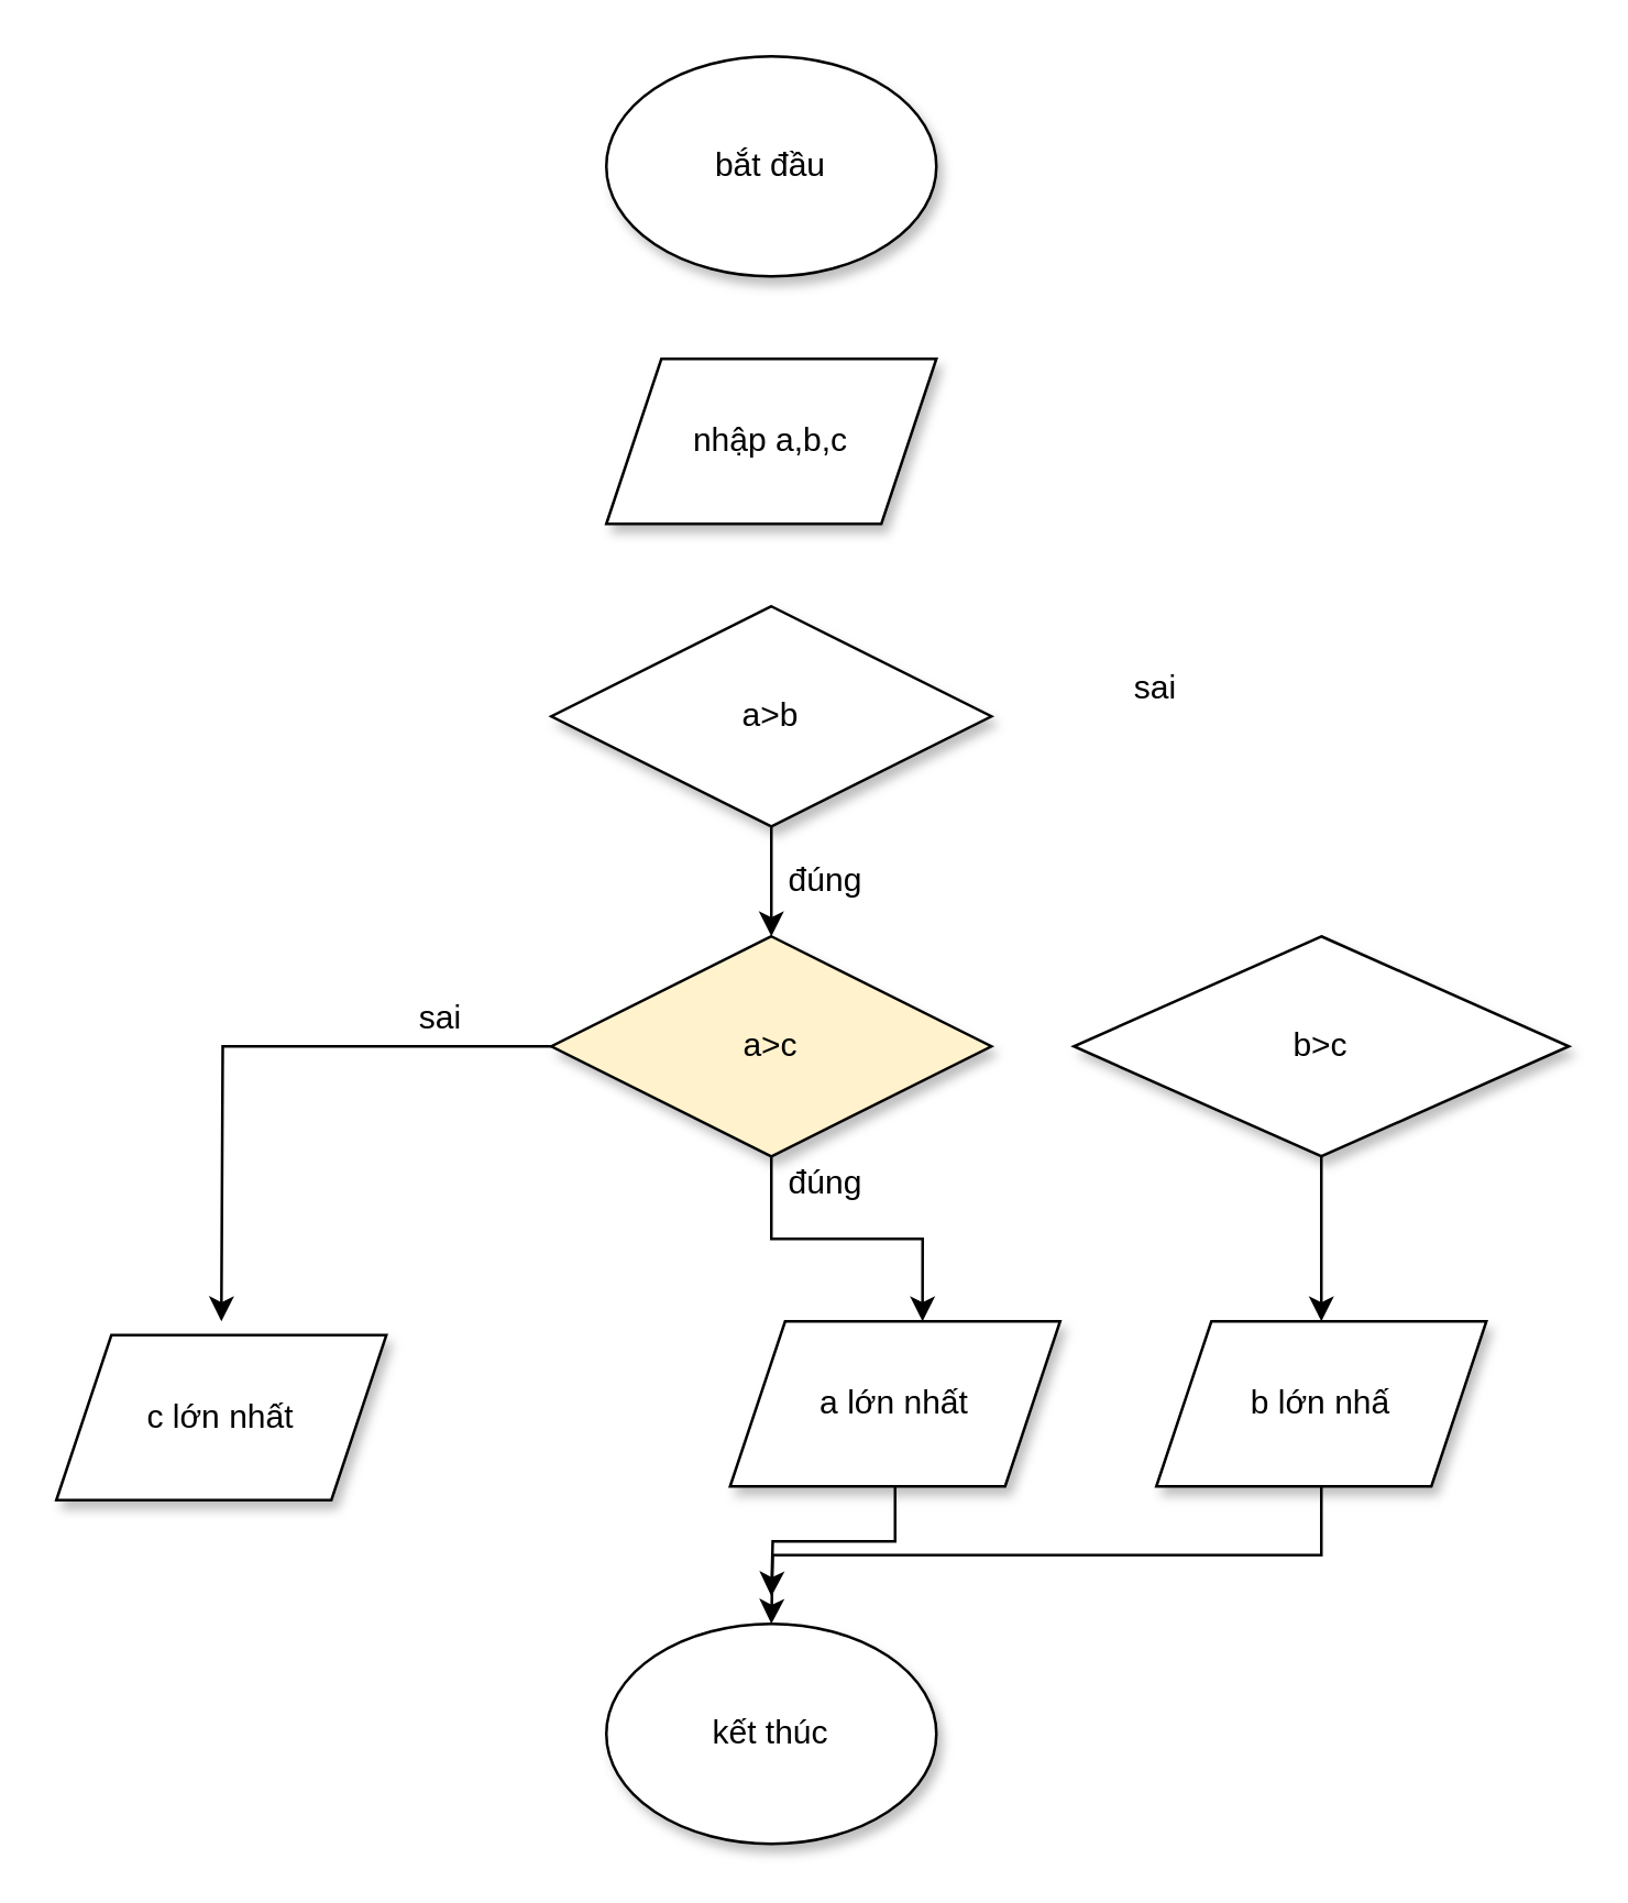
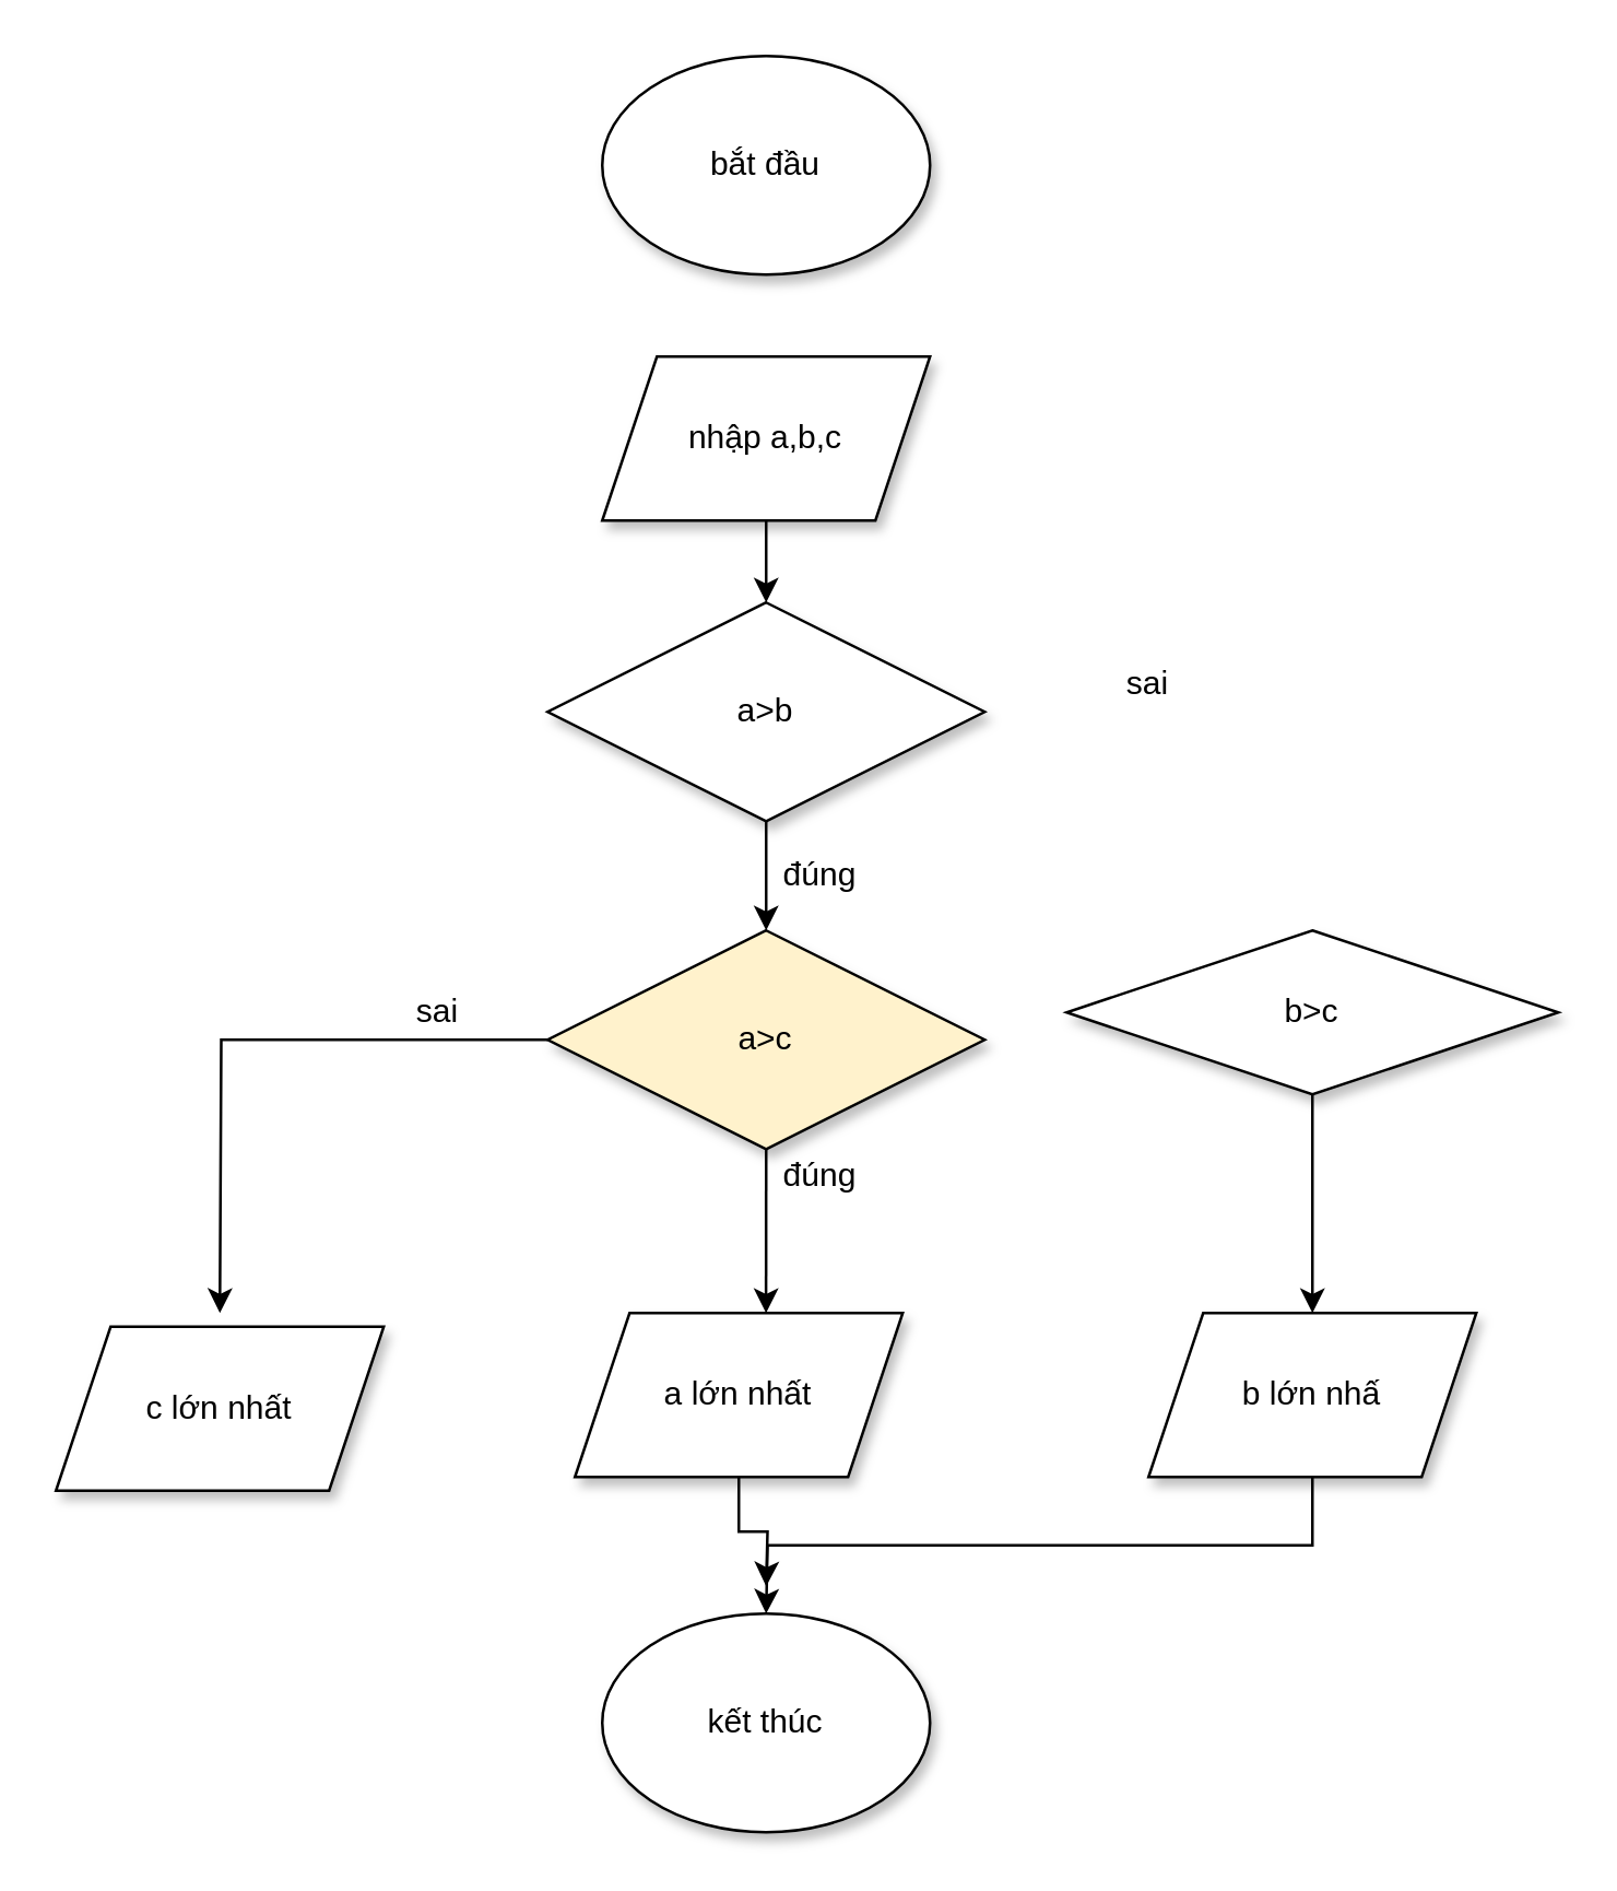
  <mxCell id="0" />
  <mxCell id="1" parent="0" />
  <mxCell id="2" value="bắt đầu" style="ellipse;whiteSpace=wrap;html=1;sketch=0;shadow=1;" vertex="1" parent="1"><mxGeometry x="220" y="20" width="120" height="80" as="geometry" /></mxCell>
+ <mxCell id="3" value="" style="edgeStyle=orthogonalEdgeStyle;rounded=0;orthogonalLoop=1;jettySize=auto;html=1;" edge="1" parent="1" source="4" target="6"><mxGeometry relative="1" as="geometry" /></mxCell>
  <mxCell id="4" value="nhập a,b,c" style="shape=parallelogram;perimeter=parallelogramPerimeter;whiteSpace=wrap;html=1;fixedSize=1;sketch=0;shadow=1;" vertex="1" parent="1"><mxGeometry x="220" y="130" width="120" height="60" as="geometry" /></mxCell>
  <mxCell id="5" style="edgeStyle=orthogonalEdgeStyle;rounded=0;orthogonalLoop=1;jettySize=auto;html=1;" edge="1" parent="1" source="6" target="9"><mxGeometry relative="1" as="geometry" /></mxCell>
  <mxCell id="6" value="a&amp;gt;b" style="rhombus;whiteSpace=wrap;html=1;sketch=0;shadow=1;" vertex="1" parent="1"><mxGeometry x="200" y="220" width="160" height="80" as="geometry" /></mxCell>
  <mxCell id="7" style="edgeStyle=orthogonalEdgeStyle;rounded=0;orthogonalLoop=1;jettySize=auto;html=1;exitX=0.5;exitY=1;exitDx=0;exitDy=0;entryX=0.583;entryY=0;entryDx=0;entryDy=0;entryPerimeter=0;" edge="1" parent="1" source="9" target="11"><mxGeometry relative="1" as="geometry" /></mxCell>
  <mxCell id="8" style="edgeStyle=orthogonalEdgeStyle;rounded=0;orthogonalLoop=1;jettySize=auto;html=1;exitX=0;exitY=0.5;exitDx=0;exitDy=0;" edge="1" parent="1" source="9"><mxGeometry relative="1" as="geometry"><mxPoint x="80" y="480" as="targetPoint" /></mxGeometry></mxCell>
  <mxCell id="9" value="a&amp;gt;c" style="rhombus;whiteSpace=wrap;html=1;sketch=0;shadow=1;fillColor=#fff2cc;" vertex="1" parent="1"><mxGeometry x="200" y="340" width="160" height="80" as="geometry" /></mxCell>
  <mxCell id="10" style="edgeStyle=orthogonalEdgeStyle;rounded=0;orthogonalLoop=1;jettySize=auto;html=1;exitX=0.5;exitY=1;exitDx=0;exitDy=0;" edge="1" parent="1" source="11"><mxGeometry relative="1" as="geometry"><mxPoint x="280" y="580" as="targetPoint" /></mxGeometry></mxCell>
- <mxCell id="11" value="a lớn nhất" style="shape=parallelogram;perimeter=parallelogramPerimeter;whiteSpace=wrap;html=1;fixedSize=1;sketch=0;shadow=1;" vertex="1" parent="1"><mxGeometry x="265" y="480" width="120" height="60" as="geometry" /></mxCell>
+ <mxCell id="11" value="a lớn nhất" style="shape=parallelogram;perimeter=parallelogramPerimeter;whiteSpace=wrap;html=1;fixedSize=1;sketch=0;shadow=1;" vertex="1" parent="1"><mxGeometry x="210" y="480" width="120" height="60" as="geometry" /></mxCell>
  <mxCell id="12" value="kết thúc" style="ellipse;whiteSpace=wrap;html=1;sketch=0;shadow=1;" vertex="1" parent="1"><mxGeometry x="220" y="590" width="120" height="80" as="geometry" /></mxCell>
  <mxCell id="13" style="edgeStyle=orthogonalEdgeStyle;rounded=0;orthogonalLoop=1;jettySize=auto;html=1;entryX=0.5;entryY=0;entryDx=0;entryDy=0;" edge="1" parent="1" source="14" target="16"><mxGeometry relative="1" as="geometry"><mxPoint x="480" y="460" as="targetPoint" /></mxGeometry></mxCell>
- <mxCell id="14" value="b&amp;gt;c" style="rhombus;whiteSpace=wrap;html=1;shadow=1;sketch=0;" vertex="1" parent="1"><mxGeometry x="390" y="340" width="180" height="80" as="geometry" /></mxCell>
+ <mxCell id="14" value="b&amp;gt;c" style="rhombus;whiteSpace=wrap;html=1;shadow=1;sketch=0;" vertex="1" parent="1"><mxGeometry x="390" y="340" width="180" height="60" as="geometry" /></mxCell>
  <mxCell id="15" style="edgeStyle=orthogonalEdgeStyle;rounded=0;orthogonalLoop=1;jettySize=auto;html=1;exitX=0.5;exitY=1;exitDx=0;exitDy=0;" edge="1" parent="1" source="16"><mxGeometry relative="1" as="geometry"><mxPoint x="280" y="590" as="targetPoint" /></mxGeometry></mxCell>
  <mxCell id="16" value="b lớn nhấ" style="shape=parallelogram;perimeter=parallelogramPerimeter;whiteSpace=wrap;html=1;fixedSize=1;shadow=1;sketch=0;" vertex="1" parent="1"><mxGeometry x="420" y="480" width="120" height="60" as="geometry" /></mxCell>
  <mxCell id="17" value="sai" style="text;html=1;strokeColor=none;fillColor=none;align=center;verticalAlign=middle;whiteSpace=wrap;rounded=0;shadow=1;sketch=0;" vertex="1" parent="1"><mxGeometry x="400" y="240" width="40" height="20" as="geometry" /></mxCell>
  <mxCell id="18" value="đúng" style="text;html=1;strokeColor=none;fillColor=none;align=center;verticalAlign=middle;whiteSpace=wrap;rounded=0;shadow=1;sketch=0;" vertex="1" parent="1"><mxGeometry x="280" y="310" width="40" height="20" as="geometry" /></mxCell>
  <mxCell id="19" value="đúng" style="text;html=1;strokeColor=none;fillColor=none;align=center;verticalAlign=middle;whiteSpace=wrap;rounded=0;shadow=1;sketch=0;" vertex="1" parent="1"><mxGeometry x="280" y="420" width="40" height="20" as="geometry" /></mxCell>
  <mxCell id="20" value="sai" style="text;html=1;strokeColor=none;fillColor=none;align=center;verticalAlign=middle;whiteSpace=wrap;rounded=0;shadow=1;sketch=0;" vertex="1" parent="1"><mxGeometry x="140" y="360" width="40" height="20" as="geometry" /></mxCell>
  <mxCell id="21" value="c lớn nhất" style="shape=parallelogram;perimeter=parallelogramPerimeter;whiteSpace=wrap;html=1;fixedSize=1;shadow=1;sketch=0;" vertex="1" parent="1"><mxGeometry x="20" y="485" width="120" height="60" as="geometry" /></mxCell>
